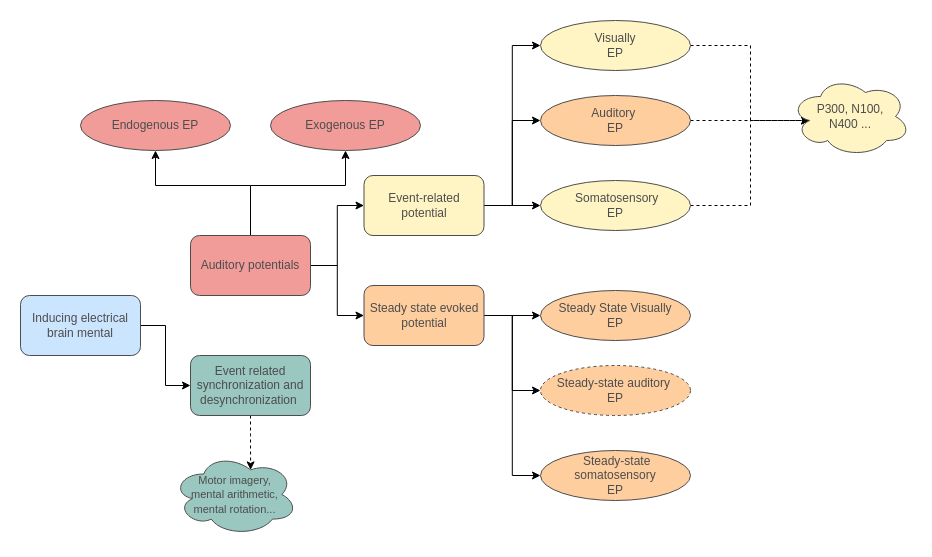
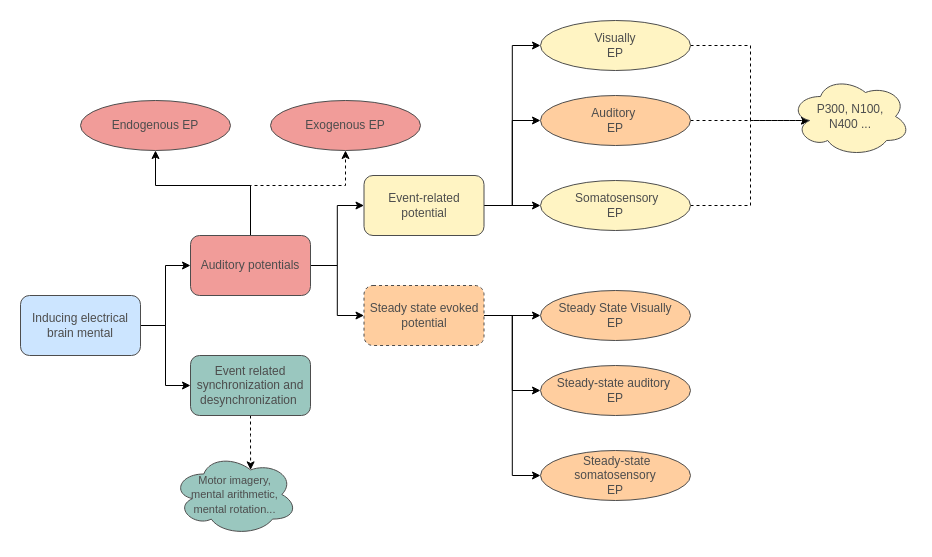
  <mxCell id="0" />
  <mxCell id="1" parent="0" />
+ <mxCell id="2" style="edgeStyle=orthogonalEdgeStyle;rounded=0;orthogonalLoop=1;jettySize=auto;html=1;entryX=0;entryY=0.5;entryDx=0;entryDy=0;fontColor=#4D4D4D;" edge="1" parent="1" source="4" target="9"><mxGeometry relative="1" as="geometry" /></mxCell>
  <mxCell id="3" style="edgeStyle=orthogonalEdgeStyle;rounded=0;orthogonalLoop=1;jettySize=auto;html=1;fontColor=#4D4D4D;" edge="1" parent="1" source="4" target="11"><mxGeometry relative="1" as="geometry" /></mxCell>
  <mxCell id="4" value="Inducing electrical brain mental" style="rounded=1;whiteSpace=wrap;html=1;fillColor=#cce5ff;strokeColor=#4D4D4D;labelBackgroundColor=none;fontColor=#4D4D4D;" vertex="1" parent="1"><mxGeometry x="20" y="295" width="120" height="60" as="geometry" /></mxCell>
  <mxCell id="5" style="edgeStyle=orthogonalEdgeStyle;rounded=0;orthogonalLoop=1;jettySize=auto;html=1;fontColor=#4D4D4D;" edge="1" parent="1" source="9" target="15"><mxGeometry relative="1" as="geometry" /></mxCell>
  <mxCell id="6" style="edgeStyle=orthogonalEdgeStyle;rounded=0;orthogonalLoop=1;jettySize=auto;html=1;fontColor=#4D4D4D;" edge="1" parent="1" source="9" target="19"><mxGeometry relative="1" as="geometry" /></mxCell>
- <mxCell id="7" style="edgeStyle=orthogonalEdgeStyle;rounded=0;orthogonalLoop=1;jettySize=auto;html=1;entryX=0.5;entryY=1;entryDx=0;entryDy=0;fontColor=#4D4D4D;" edge="1" parent="1" source="9" target="23"><mxGeometry relative="1" as="geometry"><Array as="points"><mxPoint x="250" y="185" /><mxPoint x="345" y="185" /></Array></mxGeometry></mxCell>
+ <mxCell id="7" style="edgeStyle=orthogonalEdgeStyle;rounded=0;orthogonalLoop=1;jettySize=auto;html=1;entryX=0.5;entryY=1;entryDx=0;entryDy=0;fontColor=#4D4D4D;dashed=1;" edge="1" parent="1" source="9" target="23"><mxGeometry relative="1" as="geometry"><Array as="points"><mxPoint x="250" y="185" /><mxPoint x="345" y="185" /></Array></mxGeometry></mxCell>
  <mxCell id="8" style="edgeStyle=orthogonalEdgeStyle;rounded=0;orthogonalLoop=1;jettySize=auto;html=1;entryX=0.5;entryY=1;entryDx=0;entryDy=0;fontColor=#4D4D4D;" edge="1" parent="1" source="9" target="24"><mxGeometry relative="1" as="geometry"><Array as="points"><mxPoint x="250" y="185" /><mxPoint x="155" y="185" /></Array></mxGeometry></mxCell>
  <mxCell id="9" value="Auditory potentials" style="rounded=1;whiteSpace=wrap;html=1;fillColor=#F19C99;strokeColor=#4D4D4D;labelBackgroundColor=none;fontColor=#4D4D4D;" vertex="1" parent="1"><mxGeometry x="190" y="235" width="120" height="60" as="geometry" /></mxCell>
  <mxCell id="10" style="edgeStyle=orthogonalEdgeStyle;rounded=0;orthogonalLoop=1;jettySize=auto;html=1;entryX=0.625;entryY=0.2;entryDx=0;entryDy=0;entryPerimeter=0;dashed=1;fontColor=#4D4D4D;endArrow=classic;endFill=1;" edge="1" parent="1" source="11" target="32"><mxGeometry relative="1" as="geometry" /></mxCell>
  <mxCell id="11" value="Event related synchronization and&lt;br&gt;desynchronization&amp;nbsp;" style="rounded=1;whiteSpace=wrap;html=1;fillColor=#9AC7BF;strokeColor=#4D4D4D;labelBackgroundColor=none;fontColor=#4D4D4D;" vertex="1" parent="1"><mxGeometry x="190" y="355" width="120" height="60" as="geometry" /></mxCell>
  <mxCell id="12" style="edgeStyle=orthogonalEdgeStyle;rounded=0;orthogonalLoop=1;jettySize=auto;html=1;fontColor=#4D4D4D;" edge="1" parent="1" source="15" target="30"><mxGeometry relative="1" as="geometry" /></mxCell>
  <mxCell id="13" style="edgeStyle=orthogonalEdgeStyle;rounded=0;orthogonalLoop=1;jettySize=auto;html=1;entryX=0;entryY=0.5;entryDx=0;entryDy=0;fontColor=#4D4D4D;" edge="1" parent="1" source="15" target="28"><mxGeometry relative="1" as="geometry" /></mxCell>
  <mxCell id="14" style="edgeStyle=orthogonalEdgeStyle;rounded=0;orthogonalLoop=1;jettySize=auto;html=1;entryX=0;entryY=0.5;entryDx=0;entryDy=0;fontColor=#4D4D4D;" edge="1" parent="1" source="15" target="26"><mxGeometry relative="1" as="geometry" /></mxCell>
  <mxCell id="15" value="Event-related potential" style="rounded=1;whiteSpace=wrap;html=1;fillColor=#FFF4C3;strokeColor=#4D4D4D;labelBackgroundColor=none;fontColor=#4D4D4D;" vertex="1" parent="1"><mxGeometry x="363.5" y="175" width="120" height="60" as="geometry" /></mxCell>
  <mxCell id="16" style="edgeStyle=orthogonalEdgeStyle;rounded=0;orthogonalLoop=1;jettySize=auto;html=1;entryX=0;entryY=0.5;entryDx=0;entryDy=0;fontColor=#4D4D4D;" edge="1" parent="1" source="19" target="20"><mxGeometry relative="1" as="geometry" /></mxCell>
  <mxCell id="17" style="edgeStyle=orthogonalEdgeStyle;rounded=0;orthogonalLoop=1;jettySize=auto;html=1;entryX=0;entryY=0.5;entryDx=0;entryDy=0;fontColor=#4D4D4D;" edge="1" parent="1" source="19" target="21"><mxGeometry relative="1" as="geometry" /></mxCell>
  <mxCell id="18" style="edgeStyle=orthogonalEdgeStyle;rounded=0;orthogonalLoop=1;jettySize=auto;html=1;entryX=0;entryY=0.5;entryDx=0;entryDy=0;fontColor=#4D4D4D;" edge="1" parent="1" source="19" target="22"><mxGeometry relative="1" as="geometry" /></mxCell>
- <mxCell id="19" value="Steady state evoked potential" style="rounded=1;whiteSpace=wrap;html=1;fillColor=#FFCE9F;strokeColor=#4D4D4D;labelBackgroundColor=none;fontColor=#4D4D4D;" vertex="1" parent="1"><mxGeometry x="363.5" y="285" width="120" height="60" as="geometry" /></mxCell>
+ <mxCell id="19" value="Steady state evoked potential" style="rounded=1;whiteSpace=wrap;html=1;fillColor=#FFCE9F;strokeColor=#4D4D4D;labelBackgroundColor=none;fontColor=#4D4D4D;dashed=1;" vertex="1" parent="1"><mxGeometry x="363.5" y="285" width="120" height="60" as="geometry" /></mxCell>
  <mxCell id="20" value="Steady State Visually&lt;br&gt;EP" style="ellipse;whiteSpace=wrap;html=1;fillColor=#FFCE9F;strokeColor=#4D4D4D;fontColor=#4D4D4D;rounded=1;labelBackgroundColor=none;" vertex="1" parent="1"><mxGeometry x="540" y="290" width="150" height="50" as="geometry" /></mxCell>
- <mxCell id="21" value="Steady-state auditory&amp;nbsp;&lt;br&gt;EP" style="ellipse;whiteSpace=wrap;html=1;fillColor=#FFCE9F;strokeColor=#4D4D4D;fontColor=#4D4D4D;rounded=1;labelBackgroundColor=none;dashed=1;" vertex="1" parent="1"><mxGeometry x="540" y="365" width="150" height="50" as="geometry" /></mxCell>
+ <mxCell id="21" value="Steady-state auditory&amp;nbsp;&lt;br&gt;EP" style="ellipse;whiteSpace=wrap;html=1;fillColor=#FFCE9F;strokeColor=#4D4D4D;fontColor=#4D4D4D;rounded=1;labelBackgroundColor=none;" vertex="1" parent="1"><mxGeometry x="540" y="365" width="150" height="50" as="geometry" /></mxCell>
  <mxCell id="22" value="&amp;nbsp;Steady-state somatosensory&lt;br&gt;EP" style="ellipse;whiteSpace=wrap;html=1;fillColor=#FFCE9F;strokeColor=#4D4D4D;fontColor=#4D4D4D;rounded=1;labelBackgroundColor=none;" vertex="1" parent="1"><mxGeometry x="540" y="450" width="150" height="50" as="geometry" /></mxCell>
  <mxCell id="23" value="Exogenous EP" style="ellipse;whiteSpace=wrap;html=1;fillColor=#F19C99;strokeColor=#4D4D4D;fontColor=#4D4D4D;rounded=1;labelBackgroundColor=none;" vertex="1" parent="1"><mxGeometry x="270" y="100" width="150" height="50" as="geometry" /></mxCell>
  <mxCell id="24" value="Endogenous EP" style="ellipse;whiteSpace=wrap;html=1;fillColor=#F19C99;strokeColor=#4D4D4D;fontColor=#4D4D4D;rounded=1;labelBackgroundColor=none;" vertex="1" parent="1"><mxGeometry x="80" y="100" width="150" height="50" as="geometry" /></mxCell>
  <mxCell id="25" style="edgeStyle=orthogonalEdgeStyle;rounded=0;orthogonalLoop=1;jettySize=auto;html=1;entryX=0.16;entryY=0.55;entryDx=0;entryDy=0;entryPerimeter=0;dashed=1;fontColor=#4D4D4D;endArrow=classic;endFill=1;" edge="1" parent="1" source="26" target="31"><mxGeometry relative="1" as="geometry"><Array as="points"><mxPoint x="750" y="45" /><mxPoint x="750" y="120" /></Array></mxGeometry></mxCell>
  <mxCell id="26" value="Visually&lt;br&gt;EP" style="ellipse;whiteSpace=wrap;html=1;fillColor=#FFF4C3;strokeColor=#4D4D4D;fontColor=#4D4D4D;rounded=1;labelBackgroundColor=none;" vertex="1" parent="1"><mxGeometry x="540" y="20" width="150" height="50" as="geometry" /></mxCell>
  <mxCell id="27" style="edgeStyle=orthogonalEdgeStyle;rounded=0;orthogonalLoop=1;jettySize=auto;html=1;entryX=0.16;entryY=0.55;entryDx=0;entryDy=0;entryPerimeter=0;dashed=1;fontColor=#4D4D4D;endArrow=classic;endFill=1;" edge="1" parent="1" source="28" target="31"><mxGeometry relative="1" as="geometry" /></mxCell>
  <mxCell id="28" value="Auditory&amp;nbsp;&lt;br&gt;EP" style="ellipse;whiteSpace=wrap;html=1;fillColor=#ffce9f;strokeColor=#4D4D4D;fontColor=#4D4D4D;rounded=1;labelBackgroundColor=none;" vertex="1" parent="1"><mxGeometry x="540" y="95" width="150" height="50" as="geometry" /></mxCell>
  <mxCell id="29" style="edgeStyle=orthogonalEdgeStyle;rounded=0;orthogonalLoop=1;jettySize=auto;html=1;entryX=0.16;entryY=0.55;entryDx=0;entryDy=0;entryPerimeter=0;dashed=1;fontColor=#4D4D4D;endArrow=classic;endFill=1;" edge="1" parent="1" source="30" target="31"><mxGeometry relative="1" as="geometry"><Array as="points"><mxPoint x="750" y="205" /><mxPoint x="750" y="120" /></Array></mxGeometry></mxCell>
  <mxCell id="30" value="&amp;nbsp;Somatosensory&lt;br&gt;EP" style="ellipse;whiteSpace=wrap;html=1;fillColor=#FFF4C3;strokeColor=#4D4D4D;fontColor=#4D4D4D;rounded=1;labelBackgroundColor=none;" vertex="1" parent="1"><mxGeometry x="540" y="180" width="150" height="50" as="geometry" /></mxCell>
  <mxCell id="31" value="P300, N100,&lt;br&gt;N400 ..." style="ellipse;shape=cloud;whiteSpace=wrap;html=1;labelBackgroundColor=none;fontColor=#4D4D4D;strokeColor=#4D4D4D;fillColor=#FFF4C3;" vertex="1" parent="1"><mxGeometry x="790" y="76" width="120" height="80" as="geometry" /></mxCell>
  <mxCell id="32" value="&lt;font style=&quot;font-size: 11px;&quot;&gt;Motor imagery,&lt;br&gt;mental arithmetic,&lt;br&gt;mental rotation...&lt;/font&gt;" style="ellipse;shape=cloud;whiteSpace=wrap;html=1;labelBackgroundColor=none;fontColor=#4D4D4D;strokeColor=#4D4D4D;fillColor=#9AC7BF;" vertex="1" parent="1"><mxGeometry x="172" y="453" width="125" height="82" as="geometry" /></mxCell>
